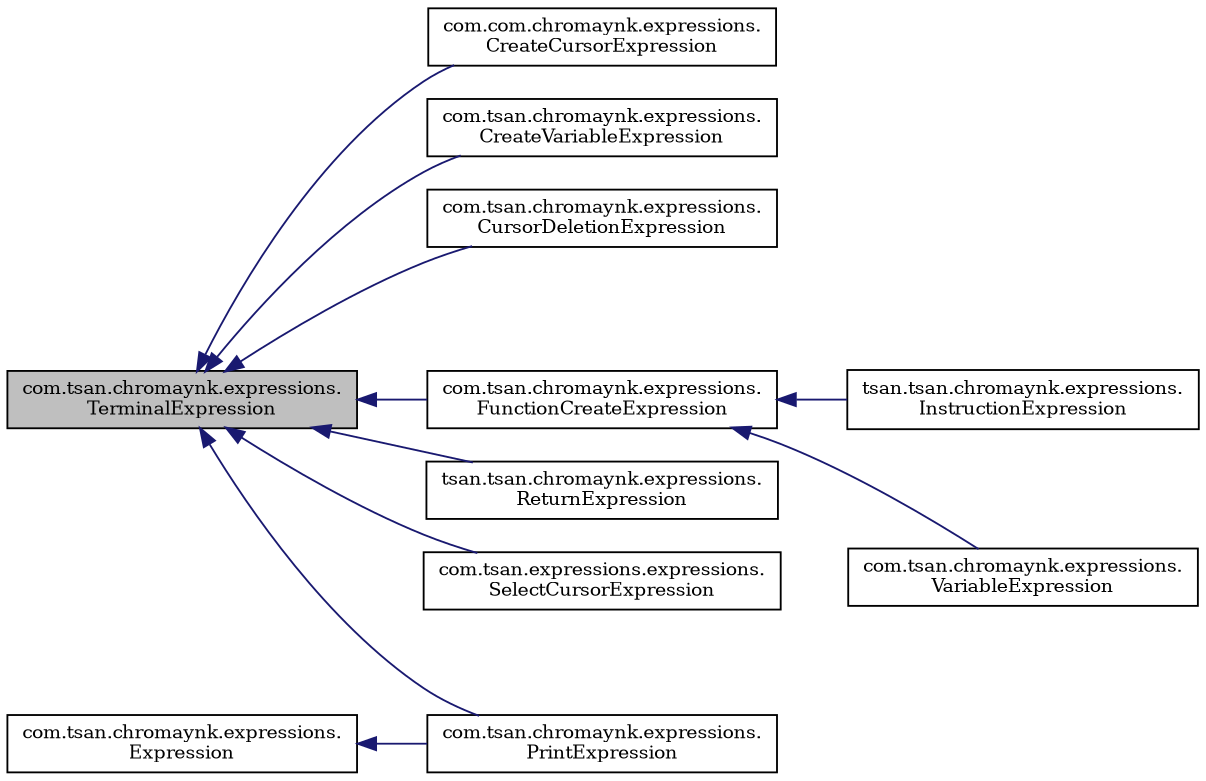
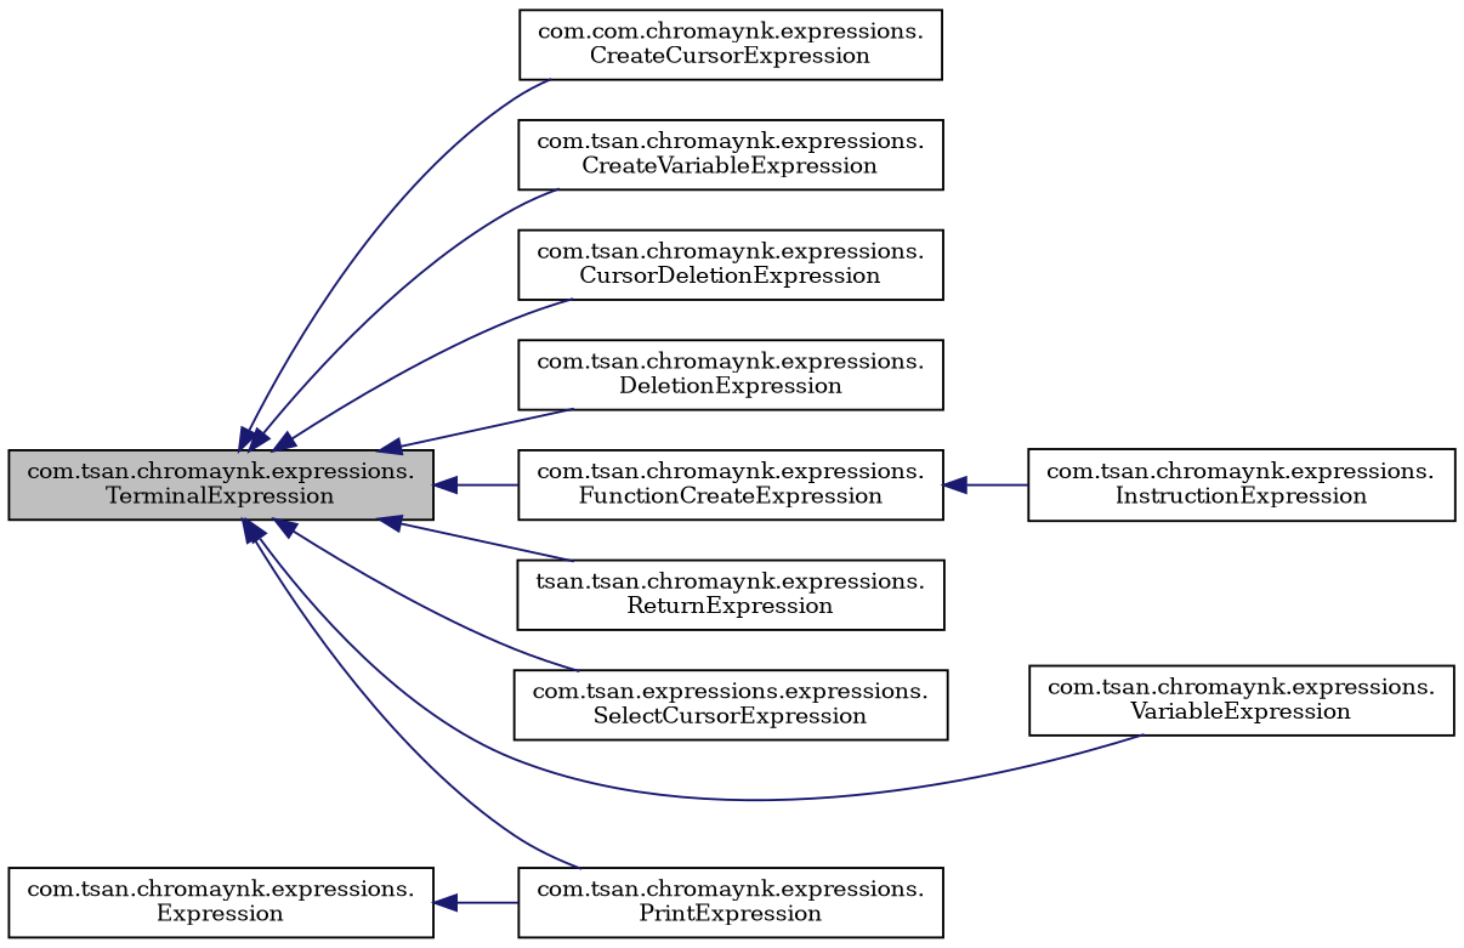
  digraph {
    fontname="DejaVu Serif"
    rankdir=LR
    node [color=black fillcolor=white fontname="DejaVu Serif" fontsize=10 shape=record style=filled]
    edge [color=midnightblue dir=back fontname="DejaVu Serif" fontsize=10 labelfontname=Helvetica labelfontsize=10 style=solid]
    n1 [fillcolor=grey75 fontcolor=black height=0.2 label="com.tsan.chromaynk.expressions.\lTerminalExpression" width=0.4]
    n2 [height=0.2 label="com.com.chromaynk.expressions.\lCreateCursorExpression" width=0.4]
    n3 [height=0.2 label="com.tsan.chromaynk.expressions.\lCreateVariableExpression" width=0.4]
    n4 [height=0.2 label="com.tsan.chromaynk.expressions.\lCursorDeletionExpression" width=0.4]
+   n5 [height=0.2 label="com.tsan.chromaynk.expressions.\lDeletionExpression" width=0.4]
    n6 [height=0.2 label="com.tsan.chromaynk.expressions.\lFunctionCreateExpression" width=0.4]
    n7 [height=0.2 label="com.tsan.chromaynk.expressions.\lPrintExpression" width=0.4]
    n8 [height=0.2 label="tsan.tsan.chromaynk.expressions.\lReturnExpression" width=0.4]
    n9 [height=0.2 label="com.tsan.expressions.expressions.\lSelectCursorExpression" width=0.4]
    n10 [height=0.2 label="com.tsan.chromaynk.expressions.\lVariableExpression" width=0.4]
-   n11 [height=0.2 label="tsan.tsan.chromaynk.expressions.\lInstructionExpression" width=0.4]
+   n11 [height=0.2 label="com.tsan.chromaynk.expressions.\lInstructionExpression" width=0.4]
    n12 [height=0.2 label="com.tsan.chromaynk.expressions.\lExpression" width=0.4]
    n1 -> n2
    n1 -> n3
    n1 -> n4
+   n1 -> n5
    n1 -> n6
    n1 -> n7
    n1 -> n8
    n1 -> n9
-   n6 -> n10
+   n1 -> n10
    n6 -> n11
    n12 -> n7
  }
